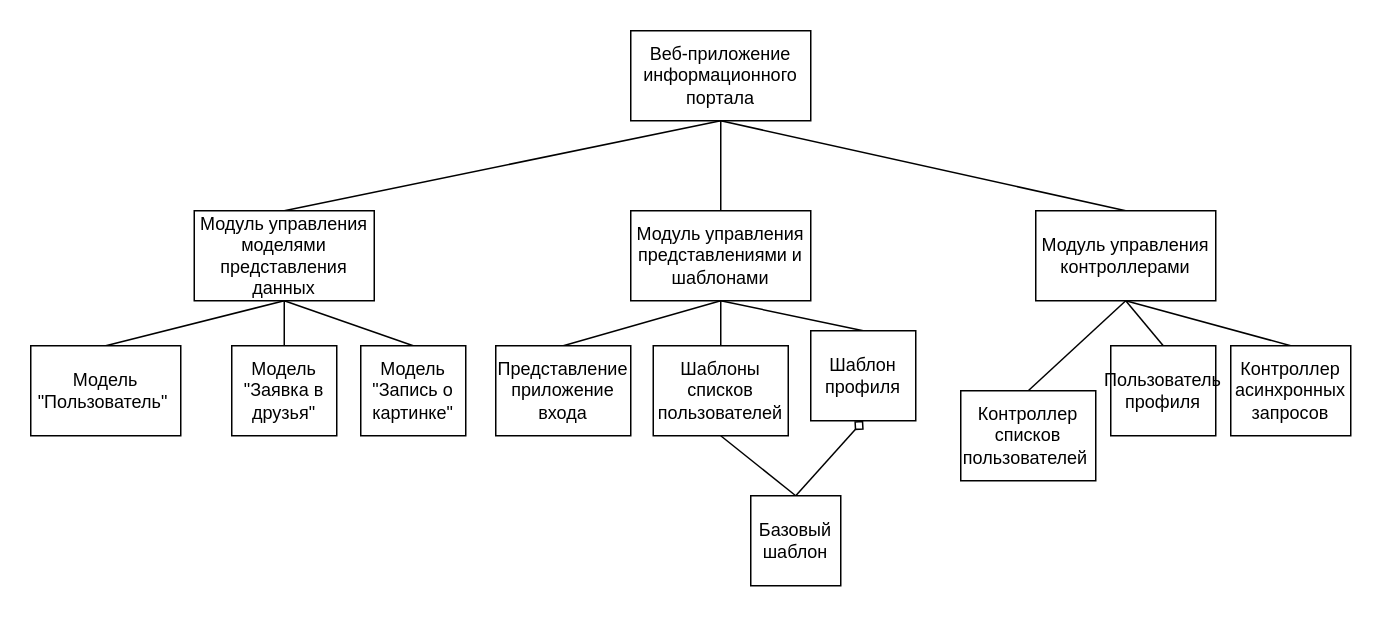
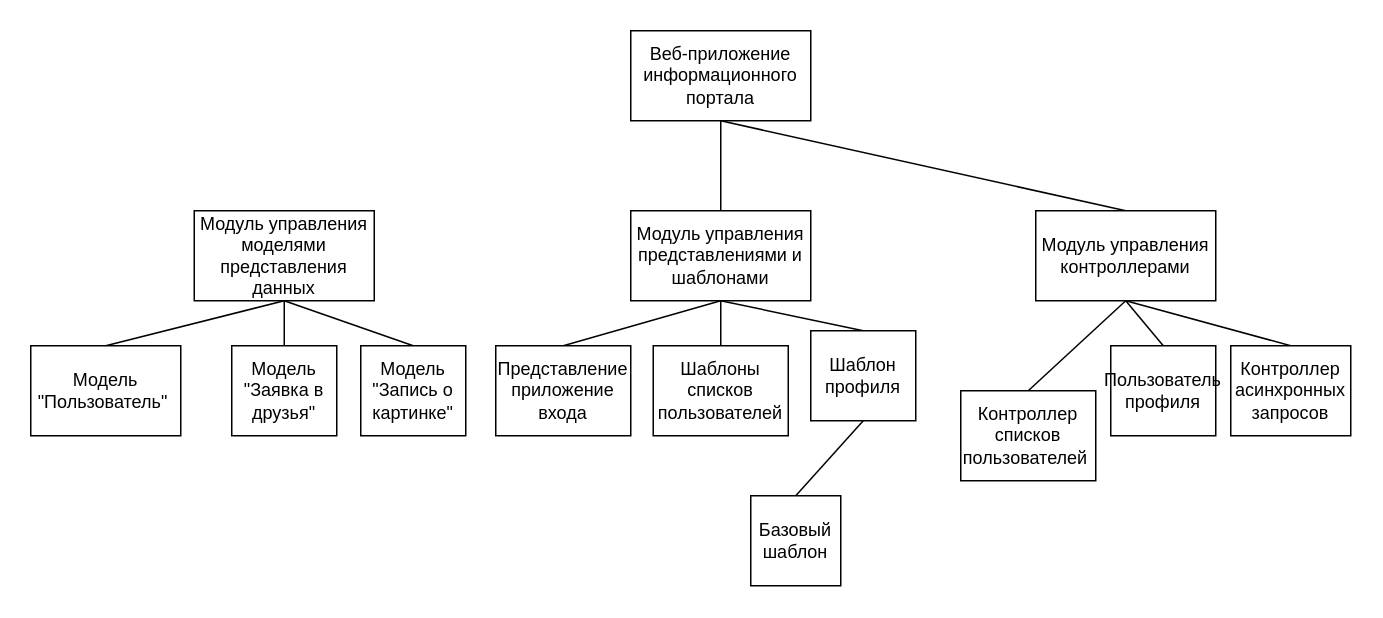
  <mxCell id="0" />
  <mxCell id="1" parent="0" />
  <mxCell id="2" value="Веб-приложение информационного портала" style="rounded=0;whiteSpace=wrap;html=1;" parent="1" vertex="1"><mxGeometry x="420" y="20" width="120" height="60" as="geometry" /></mxCell>
- <mxCell id="3" style="rounded=0;orthogonalLoop=1;jettySize=auto;html=1;exitX=0.5;exitY=0;exitDx=0;exitDy=0;entryX=0.5;entryY=1;entryDx=0;entryDy=0;endArrow=none;endFill=0;" parent="1" source="4" target="2" edge="1"><mxGeometry relative="1" as="geometry" /></mxCell>
  <mxCell id="4" value="Модуль управления моделями представления данных" style="rounded=0;whiteSpace=wrap;html=1;" parent="1" vertex="1"><mxGeometry x="129" y="140" width="120" height="60" as="geometry" /></mxCell>
  <mxCell id="5" style="edgeStyle=none;rounded=0;orthogonalLoop=1;jettySize=auto;html=1;exitX=0.5;exitY=0;exitDx=0;exitDy=0;endArrow=none;endFill=0;" parent="1" source="6" edge="1"><mxGeometry relative="1" as="geometry"><mxPoint x="480" y="80" as="targetPoint" /></mxGeometry></mxCell>
  <mxCell id="6" value="Модуль управления представлениями и шаблонами" style="rounded=0;whiteSpace=wrap;html=1;" parent="1" vertex="1"><mxGeometry x="420" y="140" width="120" height="60" as="geometry" /></mxCell>
  <mxCell id="7" style="edgeStyle=none;rounded=0;orthogonalLoop=1;jettySize=auto;html=1;exitX=0.5;exitY=0;exitDx=0;exitDy=0;endArrow=none;endFill=0;" parent="1" source="9" edge="1"><mxGeometry relative="1" as="geometry"><mxPoint x="480" y="80" as="targetPoint" /></mxGeometry></mxCell>
  <mxCell id="8" style="edgeStyle=none;rounded=0;orthogonalLoop=1;jettySize=auto;html=1;exitX=0.5;exitY=1;exitDx=0;exitDy=0;entryX=0.5;entryY=0;entryDx=0;entryDy=0;endArrow=none;endFill=0;" parent="1" source="9" target="16" edge="1"><mxGeometry relative="1" as="geometry" /></mxCell>
  <mxCell id="9" value="Модуль управления контроллерами" style="rounded=0;whiteSpace=wrap;html=1;" parent="1" vertex="1"><mxGeometry x="690" y="140" width="120" height="60" as="geometry" /></mxCell>
  <mxCell id="10" style="edgeStyle=none;rounded=0;orthogonalLoop=1;jettySize=auto;html=1;exitX=0.5;exitY=0;exitDx=0;exitDy=0;entryX=0.5;entryY=1;entryDx=0;entryDy=0;endArrow=none;endFill=0;" parent="1" source="11" target="4" edge="1"><mxGeometry relative="1" as="geometry" /></mxCell>
  <mxCell id="11" value="Модель &quot;Пользователь&quot;&amp;nbsp;" style="rounded=0;whiteSpace=wrap;html=1;" parent="1" vertex="1"><mxGeometry x="20" y="230" width="100" height="60" as="geometry" /></mxCell>
  <mxCell id="12" style="edgeStyle=none;rounded=0;orthogonalLoop=1;jettySize=auto;html=1;exitX=0.5;exitY=0;exitDx=0;exitDy=0;entryX=0.5;entryY=1;entryDx=0;entryDy=0;endArrow=none;endFill=0;" parent="1" source="13" target="4" edge="1"><mxGeometry relative="1" as="geometry" /></mxCell>
  <mxCell id="13" value="Модель &quot;Заявка в друзья&quot;" style="rounded=0;whiteSpace=wrap;html=1;" parent="1" vertex="1"><mxGeometry x="154" y="230" width="70" height="60" as="geometry" /></mxCell>
  <mxCell id="14" style="edgeStyle=none;rounded=0;orthogonalLoop=1;jettySize=auto;html=1;exitX=0.5;exitY=0;exitDx=0;exitDy=0;entryX=0.5;entryY=1;entryDx=0;entryDy=0;endArrow=none;endFill=0;" parent="1" source="15" target="4" edge="1"><mxGeometry relative="1" as="geometry" /></mxCell>
  <mxCell id="15" value="Модель &quot;Запись о картинке&quot;" style="rounded=0;whiteSpace=wrap;html=1;" parent="1" vertex="1"><mxGeometry x="240" y="230" width="70" height="60" as="geometry" /></mxCell>
  <mxCell id="16" value="Контроллер&lt;br&gt;списков пользователей&amp;nbsp;" style="rounded=0;whiteSpace=wrap;html=1;" parent="1" vertex="1"><mxGeometry x="640" y="260" width="90" height="60" as="geometry" /></mxCell>
  <mxCell id="17" style="edgeStyle=none;rounded=0;orthogonalLoop=1;jettySize=auto;html=1;exitX=0.5;exitY=0;exitDx=0;exitDy=0;entryX=0.5;entryY=1;entryDx=0;entryDy=0;endArrow=none;endFill=0;" parent="1" source="18" target="9" edge="1"><mxGeometry relative="1" as="geometry" /></mxCell>
  <mxCell id="18" value="Контроллер асинхронных запросов" style="rounded=0;whiteSpace=wrap;html=1;" parent="1" vertex="1"><mxGeometry x="820" y="230" width="80" height="60" as="geometry" /></mxCell>
  <mxCell id="19" style="edgeStyle=none;rounded=0;orthogonalLoop=1;jettySize=auto;html=1;exitX=0.5;exitY=0;exitDx=0;exitDy=0;entryX=0.5;entryY=1;entryDx=0;entryDy=0;endArrow=none;endFill=0;" parent="1" source="20" target="9" edge="1"><mxGeometry relative="1" as="geometry" /></mxCell>
  <mxCell id="20" value="Пользователь профиля" style="rounded=0;whiteSpace=wrap;html=1;" parent="1" vertex="1"><mxGeometry x="740" y="230" width="70" height="60" as="geometry" /></mxCell>
  <mxCell id="21" style="edgeStyle=none;rounded=0;orthogonalLoop=1;jettySize=auto;html=1;exitX=0.5;exitY=0;exitDx=0;exitDy=0;entryX=0.5;entryY=1;entryDx=0;entryDy=0;endArrow=none;endFill=0;" parent="1" source="22" target="6" edge="1"><mxGeometry relative="1" as="geometry" /></mxCell>
  <mxCell id="22" value="Шаблоны списков пользователей" style="rounded=0;whiteSpace=wrap;html=1;" parent="1" vertex="1"><mxGeometry x="435" y="230" width="90" height="60" as="geometry" /></mxCell>
  <mxCell id="23" style="edgeStyle=none;rounded=0;orthogonalLoop=1;jettySize=auto;html=1;exitX=0.5;exitY=0;exitDx=0;exitDy=0;endArrow=none;endFill=0;" parent="1" source="24" edge="1"><mxGeometry relative="1" as="geometry"><mxPoint x="480" y="200" as="targetPoint" /></mxGeometry></mxCell>
  <mxCell id="24" value="Шаблон профиля" style="rounded=0;whiteSpace=wrap;html=1;" parent="1" vertex="1"><mxGeometry x="540" y="220" width="70" height="60" as="geometry" /></mxCell>
- <mxCell id="25" style="edgeStyle=none;rounded=0;orthogonalLoop=1;jettySize=auto;html=1;exitX=0.5;exitY=0;exitDx=0;exitDy=0;entryX=0.5;entryY=1;entryDx=0;entryDy=0;endArrow=diamond;endFill=0;" parent="1" source="27" target="24" edge="1"><mxGeometry relative="1" as="geometry" /></mxCell>
- <mxCell id="26" style="edgeStyle=none;rounded=0;orthogonalLoop=1;jettySize=auto;html=1;exitX=0.5;exitY=0;exitDx=0;exitDy=0;entryX=0.5;entryY=1;entryDx=0;entryDy=0;endArrow=none;endFill=0;" parent="1" source="27" target="22" edge="1"><mxGeometry relative="1" as="geometry" /></mxCell>
+ <mxCell id="25" style="edgeStyle=none;rounded=0;orthogonalLoop=1;jettySize=auto;html=1;exitX=0.5;exitY=0;exitDx=0;exitDy=0;entryX=0.5;entryY=1;entryDx=0;entryDy=0;endArrow=none;endFill=0;" parent="1" source="27" target="24" edge="1"><mxGeometry relative="1" as="geometry" /></mxCell>
  <mxCell id="27" value="Базовый шаблон" style="rounded=0;whiteSpace=wrap;html=1;" parent="1" vertex="1"><mxGeometry x="500" y="330" width="60" height="60" as="geometry" /></mxCell>
  <mxCell id="28" style="edgeStyle=none;rounded=0;orthogonalLoop=1;jettySize=auto;html=1;exitX=0.5;exitY=0;exitDx=0;exitDy=0;entryX=0.5;entryY=1;entryDx=0;entryDy=0;endArrow=none;endFill=0;" parent="1" source="29" target="6" edge="1"><mxGeometry relative="1" as="geometry" /></mxCell>
  <mxCell id="29" value="Представление&lt;br&gt;приложение&lt;br&gt;входа" style="rounded=0;whiteSpace=wrap;html=1;" parent="1" vertex="1"><mxGeometry x="330" y="230" width="90" height="60" as="geometry" /></mxCell>
